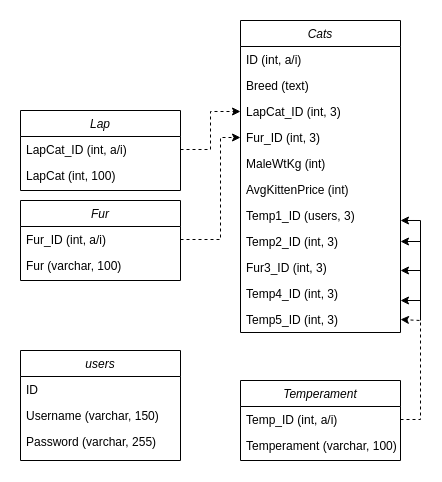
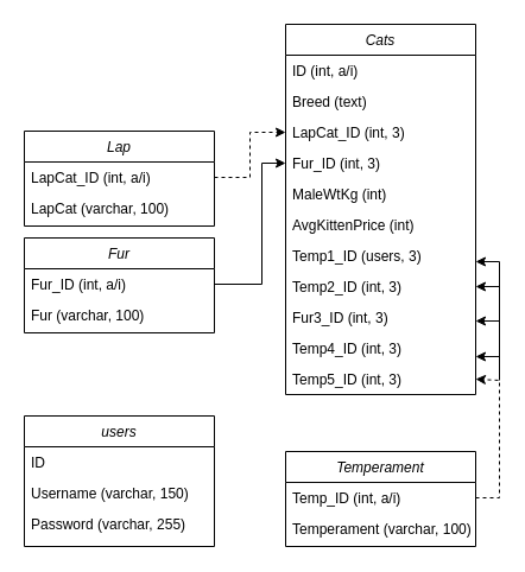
  <mxCell id="0" />
  <mxCell id="1" parent="0" />
  <mxCell id="2" value="Cats" style="swimlane;fontStyle=2;align=center;verticalAlign=top;childLayout=stackLayout;horizontal=1;startSize=26;horizontalStack=0;resizeParent=1;resizeLast=0;collapsible=1;marginBottom=0;rounded=0;shadow=0;strokeWidth=1;" parent="1" vertex="1"><mxGeometry x="240" y="20" width="160" height="312" as="geometry"><mxRectangle x="230" y="140" width="160" height="26" as="alternateBounds" /></mxGeometry></mxCell>
  <mxCell id="3" value="ID (int, a/i)" style="text;align=left;verticalAlign=top;spacingLeft=4;spacingRight=4;overflow=hidden;rotatable=0;points=[[0,0.5],[1,0.5]];portConstraint=eastwest;" parent="2" vertex="1"><mxGeometry y="26" width="160" height="26" as="geometry" /></mxCell>
  <mxCell id="4" value="Breed (text)" style="text;align=left;verticalAlign=top;spacingLeft=4;spacingRight=4;overflow=hidden;rotatable=0;points=[[0,0.5],[1,0.5]];portConstraint=eastwest;" parent="2" vertex="1"><mxGeometry y="52" width="160" height="26" as="geometry" /></mxCell>
  <mxCell id="5" value="LapCat_ID (int, 3)" style="text;align=left;verticalAlign=top;spacingLeft=4;spacingRight=4;overflow=hidden;rotatable=0;points=[[0,0.5],[1,0.5]];portConstraint=eastwest;rounded=0;shadow=0;html=0;" parent="2" vertex="1"><mxGeometry y="78" width="160" height="26" as="geometry" /></mxCell>
  <mxCell id="6" value="Fur_ID (int, 3)" style="text;align=left;verticalAlign=top;spacingLeft=4;spacingRight=4;overflow=hidden;rotatable=0;points=[[0,0.5],[1,0.5]];portConstraint=eastwest;rounded=0;shadow=0;html=0;" parent="2" vertex="1"><mxGeometry y="104" width="160" height="26" as="geometry" /></mxCell>
  <mxCell id="7" value="MaleWtKg (int)" style="text;align=left;verticalAlign=top;spacingLeft=4;spacingRight=4;overflow=hidden;rotatable=0;points=[[0,0.5],[1,0.5]];portConstraint=eastwest;" parent="2" vertex="1"><mxGeometry y="130" width="160" height="26" as="geometry" /></mxCell>
  <mxCell id="8" value="AvgKittenPrice (int)" style="text;align=left;verticalAlign=top;spacingLeft=4;spacingRight=4;overflow=hidden;rotatable=0;points=[[0,0.5],[1,0.5]];portConstraint=eastwest;" parent="2" vertex="1"><mxGeometry y="156" width="160" height="26" as="geometry" /></mxCell>
  <mxCell id="9" value="Temp1_ID (users, 3)" style="text;align=left;verticalAlign=top;spacingLeft=4;spacingRight=4;overflow=hidden;rotatable=0;points=[[0,0.5],[1,0.5]];portConstraint=eastwest;" parent="2" vertex="1"><mxGeometry y="182" width="160" height="26" as="geometry" /></mxCell>
  <mxCell id="10" value="Temp2_ID (int, 3)" style="text;align=left;verticalAlign=top;spacingLeft=4;spacingRight=4;overflow=hidden;rotatable=0;points=[[0,0.5],[1,0.5]];portConstraint=eastwest;" parent="2" vertex="1"><mxGeometry y="208" width="160" height="26" as="geometry" /></mxCell>
  <mxCell id="11" value="Fur3_ID (int, 3)" style="text;align=left;verticalAlign=top;spacingLeft=4;spacingRight=4;overflow=hidden;rotatable=0;points=[[0,0.5],[1,0.5]];portConstraint=eastwest;" parent="2" vertex="1"><mxGeometry y="234" width="160" height="26" as="geometry" /></mxCell>
  <mxCell id="12" value="Temp4_ID (int, 3)" style="text;align=left;verticalAlign=top;spacingLeft=4;spacingRight=4;overflow=hidden;rotatable=0;points=[[0,0.5],[1,0.5]];portConstraint=eastwest;" parent="2" vertex="1"><mxGeometry y="260" width="160" height="26" as="geometry" /></mxCell>
  <mxCell id="13" value="Temp5_ID (int, 3)" style="text;align=left;verticalAlign=top;spacingLeft=4;spacingRight=4;overflow=hidden;rotatable=0;points=[[0,0.5],[1,0.5]];portConstraint=eastwest;" parent="2" vertex="1"><mxGeometry y="286" width="160" height="26" as="geometry" /></mxCell>
  <mxCell id="14" value="Lap" style="swimlane;fontStyle=2;align=center;verticalAlign=top;childLayout=stackLayout;horizontal=1;startSize=26;horizontalStack=0;resizeParent=1;resizeLast=0;collapsible=1;marginBottom=0;rounded=0;shadow=0;strokeWidth=1;" parent="1" vertex="1"><mxGeometry y="110" width="160" height="80" as="geometry" x="20"><mxRectangle x="230" y="140" width="160" height="26" as="alternateBounds" /></mxGeometry></mxCell>
  <mxCell id="15" value="LapCat_ID (int, a/i)" style="text;align=left;verticalAlign=top;spacingLeft=4;spacingRight=4;overflow=hidden;rotatable=0;points=[[0,0.5],[1,0.5]];portConstraint=eastwest;" parent="14" vertex="1"><mxGeometry y="26" width="160" height="26" as="geometry" /></mxCell>
- <mxCell id="16" value="LapCat (int, 100)" style="text;align=left;verticalAlign=top;spacingLeft=4;spacingRight=4;overflow=hidden;rotatable=0;points=[[0,0.5],[1,0.5]];portConstraint=eastwest;" parent="14" vertex="1"><mxGeometry y="52" width="160" height="26" as="geometry" /></mxCell>
+ <mxCell id="16" value="LapCat (varchar, 100)" style="text;align=left;verticalAlign=top;spacingLeft=4;spacingRight=4;overflow=hidden;rotatable=0;points=[[0,0.5],[1,0.5]];portConstraint=eastwest;" parent="14" vertex="1"><mxGeometry y="52" width="160" height="26" as="geometry" /></mxCell>
  <mxCell id="17" value="Fur" style="swimlane;fontStyle=2;align=center;verticalAlign=top;childLayout=stackLayout;horizontal=1;startSize=26;horizontalStack=0;resizeParent=1;resizeLast=0;collapsible=1;marginBottom=0;rounded=0;shadow=0;strokeWidth=1;" parent="1" vertex="1"><mxGeometry y="200" width="160" height="80" as="geometry" x="20"><mxRectangle x="230" y="140" width="160" height="26" as="alternateBounds" /></mxGeometry></mxCell>
  <mxCell id="18" value="Fur_ID (int, a/i)" style="text;align=left;verticalAlign=top;spacingLeft=4;spacingRight=4;overflow=hidden;rotatable=0;points=[[0,0.5],[1,0.5]];portConstraint=eastwest;" parent="17" vertex="1"><mxGeometry y="26" width="160" height="26" as="geometry" /></mxCell>
  <mxCell id="19" value="Fur (varchar, 100)" style="text;align=left;verticalAlign=top;spacingLeft=4;spacingRight=4;overflow=hidden;rotatable=0;points=[[0,0.5],[1,0.5]];portConstraint=eastwest;" parent="17" vertex="1"><mxGeometry y="52" width="160" height="26" as="geometry" /></mxCell>
  <mxCell id="20" value="Temperament" style="swimlane;fontStyle=2;align=center;verticalAlign=top;childLayout=stackLayout;horizontal=1;startSize=26;horizontalStack=0;resizeParent=1;resizeLast=0;collapsible=1;marginBottom=0;rounded=0;shadow=0;strokeWidth=1;" parent="1" vertex="1"><mxGeometry x="240" y="380" width="160" height="80" as="geometry"><mxRectangle x="230" y="140" width="160" height="26" as="alternateBounds" /></mxGeometry></mxCell>
  <mxCell id="21" value="Temp_ID (int, a/i)" style="text;align=left;verticalAlign=top;spacingLeft=4;spacingRight=4;overflow=hidden;rotatable=0;points=[[0,0.5],[1,0.5]];portConstraint=eastwest;" parent="20" vertex="1"><mxGeometry y="26" width="160" height="26" as="geometry" /></mxCell>
  <mxCell id="22" value="Temperament (varchar, 100)" style="text;align=left;verticalAlign=top;spacingLeft=4;spacingRight=4;overflow=hidden;rotatable=0;points=[[0,0.5],[1,0.5]];portConstraint=eastwest;" parent="20" vertex="1"><mxGeometry y="52" width="160" height="26" as="geometry" /></mxCell>
  <mxCell id="23" value="users" style="swimlane;fontStyle=2;align=center;verticalAlign=top;childLayout=stackLayout;horizontal=1;startSize=26;horizontalStack=0;resizeParent=1;resizeLast=0;collapsible=1;marginBottom=0;rounded=0;shadow=0;strokeWidth=1;" parent="1" vertex="1"><mxGeometry y="350" width="160" height="110" as="geometry" x="20"><mxRectangle x="230" y="140" width="160" height="26" as="alternateBounds" /></mxGeometry></mxCell>
  <mxCell id="24" value="ID" style="text;align=left;verticalAlign=top;spacingLeft=4;spacingRight=4;overflow=hidden;rotatable=0;points=[[0,0.5],[1,0.5]];portConstraint=eastwest;" parent="23" vertex="1"><mxGeometry y="26" width="160" height="26" as="geometry" /></mxCell>
  <mxCell id="25" value="Username (varchar, 150)" style="text;align=left;verticalAlign=top;spacingLeft=4;spacingRight=4;overflow=hidden;rotatable=0;points=[[0,0.5],[1,0.5]];portConstraint=eastwest;" parent="23" vertex="1"><mxGeometry y="52" width="160" height="26" as="geometry" /></mxCell>
  <mxCell id="26" value="Password (varchar, 255)" style="text;align=left;verticalAlign=top;spacingLeft=4;spacingRight=4;overflow=hidden;rotatable=0;points=[[0,0.5],[1,0.5]];portConstraint=eastwest;" parent="23" vertex="1"><mxGeometry y="78" width="160" height="26" as="geometry" /></mxCell>
  <mxCell id="27" style="edgeStyle=orthogonalEdgeStyle;rounded=0;orthogonalLoop=1;jettySize=auto;html=1;entryX=0;entryY=0.5;entryDx=0;entryDy=0;dashed=1;" edge="1" parent="1" source="15" target="5"><mxGeometry relative="1" as="geometry" /></mxCell>
- <mxCell id="28" style="edgeStyle=orthogonalEdgeStyle;rounded=0;orthogonalLoop=1;jettySize=auto;html=1;entryX=0;entryY=0.5;entryDx=0;entryDy=0;dashed=1;" edge="1" parent="1" source="18" target="6"><mxGeometry relative="1" as="geometry"><Array as="points"><mxPoint x="220" y="239" /><mxPoint x="220" y="137" /></Array></mxGeometry></mxCell>
+ <mxCell id="28" style="edgeStyle=orthogonalEdgeStyle;rounded=0;orthogonalLoop=1;jettySize=auto;html=1;entryX=0;entryY=0.5;entryDx=0;entryDy=0;" edge="1" parent="1" source="18" target="6"><mxGeometry relative="1" as="geometry"><Array as="points"><mxPoint x="220" y="239" /><mxPoint x="220" y="137" /></Array></mxGeometry></mxCell>
  <mxCell id="29" style="edgeStyle=orthogonalEdgeStyle;rounded=0;orthogonalLoop=1;jettySize=auto;html=1;entryX=1;entryY=0.5;entryDx=0;entryDy=0;dashed=1;" edge="1" parent="1" source="21" target="13"><mxGeometry relative="1" as="geometry"><mxPoint x="420" y="300" as="targetPoint" /><Array as="points"><mxPoint x="420" y="419" /><mxPoint x="420" y="320" /></Array></mxGeometry></mxCell>
  <mxCell id="30" value="" style="endArrow=classic;html=1;rounded=0;" edge="1" parent="1"><mxGeometry width="50" height="50" relative="1" as="geometry"><mxPoint x="420" y="300" as="sourcePoint" /><mxPoint x="400" y="300" as="targetPoint" /></mxGeometry></mxCell>
  <mxCell id="31" value="" style="endArrow=classic;html=1;rounded=0;" edge="1" parent="1"><mxGeometry width="50" height="50" relative="1" as="geometry"><mxPoint x="420" y="270" as="sourcePoint" /><mxPoint x="400" y="270" as="targetPoint" /></mxGeometry></mxCell>
  <mxCell id="32" value="" style="endArrow=classic;html=1;rounded=0;entryX=1;entryY=0.5;entryDx=0;entryDy=0;" edge="1" parent="1" target="10"><mxGeometry width="50" height="50" relative="1" as="geometry"><mxPoint x="420" y="241" as="sourcePoint" /><mxPoint x="420" y="320" as="targetPoint" /></mxGeometry></mxCell>
  <mxCell id="33" value="" style="endArrow=classic;html=1;rounded=0;entryX=1;entryY=0.692;entryDx=0;entryDy=0;entryPerimeter=0;" edge="1" parent="1" target="9"><mxGeometry width="50" height="50" relative="1" as="geometry"><mxPoint x="420" y="220" as="sourcePoint" /><mxPoint x="430" y="330" as="targetPoint" /></mxGeometry></mxCell>
  <mxCell id="34" value="" style="endArrow=none;html=1;rounded=0;" edge="1" parent="1"><mxGeometry width="50" height="50" relative="1" as="geometry"><mxPoint x="420" y="320" as="sourcePoint" /><mxPoint x="420" y="220" as="targetPoint" /></mxGeometry></mxCell>
